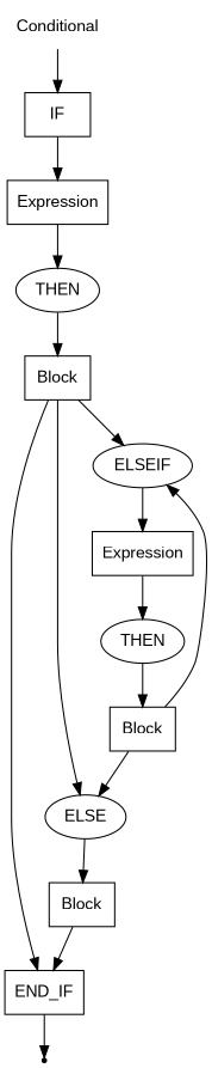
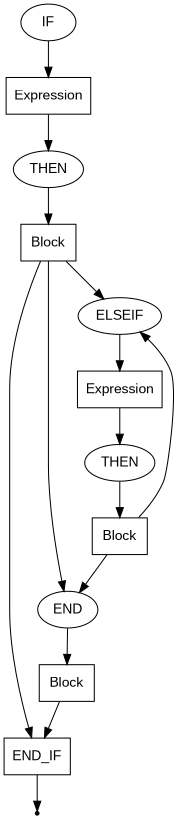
  digraph {
    rankdir=TB
    node [fontname=Arial shape=box]
-   n1 [label=Conditional shape=plaintext]
-   n2 [label=IF]
+   n2 [label=IF shape=oval]
    n3 [label=Expression]
    end [shape=point]
    n5 [label=THEN shape=oval]
    n6 [label=Block]
    n7 [label=END_IF]
-   n8 [label=ELSE shape=oval]
+   n8 [label=END shape=oval]
    n9 [label=ELSEIF shape=oval]
    n10 [label=Block]
    n11 [label=Expression]
    n12 [label=THEN shape=oval]
    n13 [label=Block]
-   n1 -> n2
    n2 -> n3
    n3 -> n5
    n5 -> n6
    n6 -> n7
    n6 -> n8
    n6 -> n9
    n7 -> end
    n8 -> n10
    n9 -> n11
    n10 -> n7
    n11 -> n12
    n12 -> n13
    n13 -> n8
    n13 -> n9
  }
